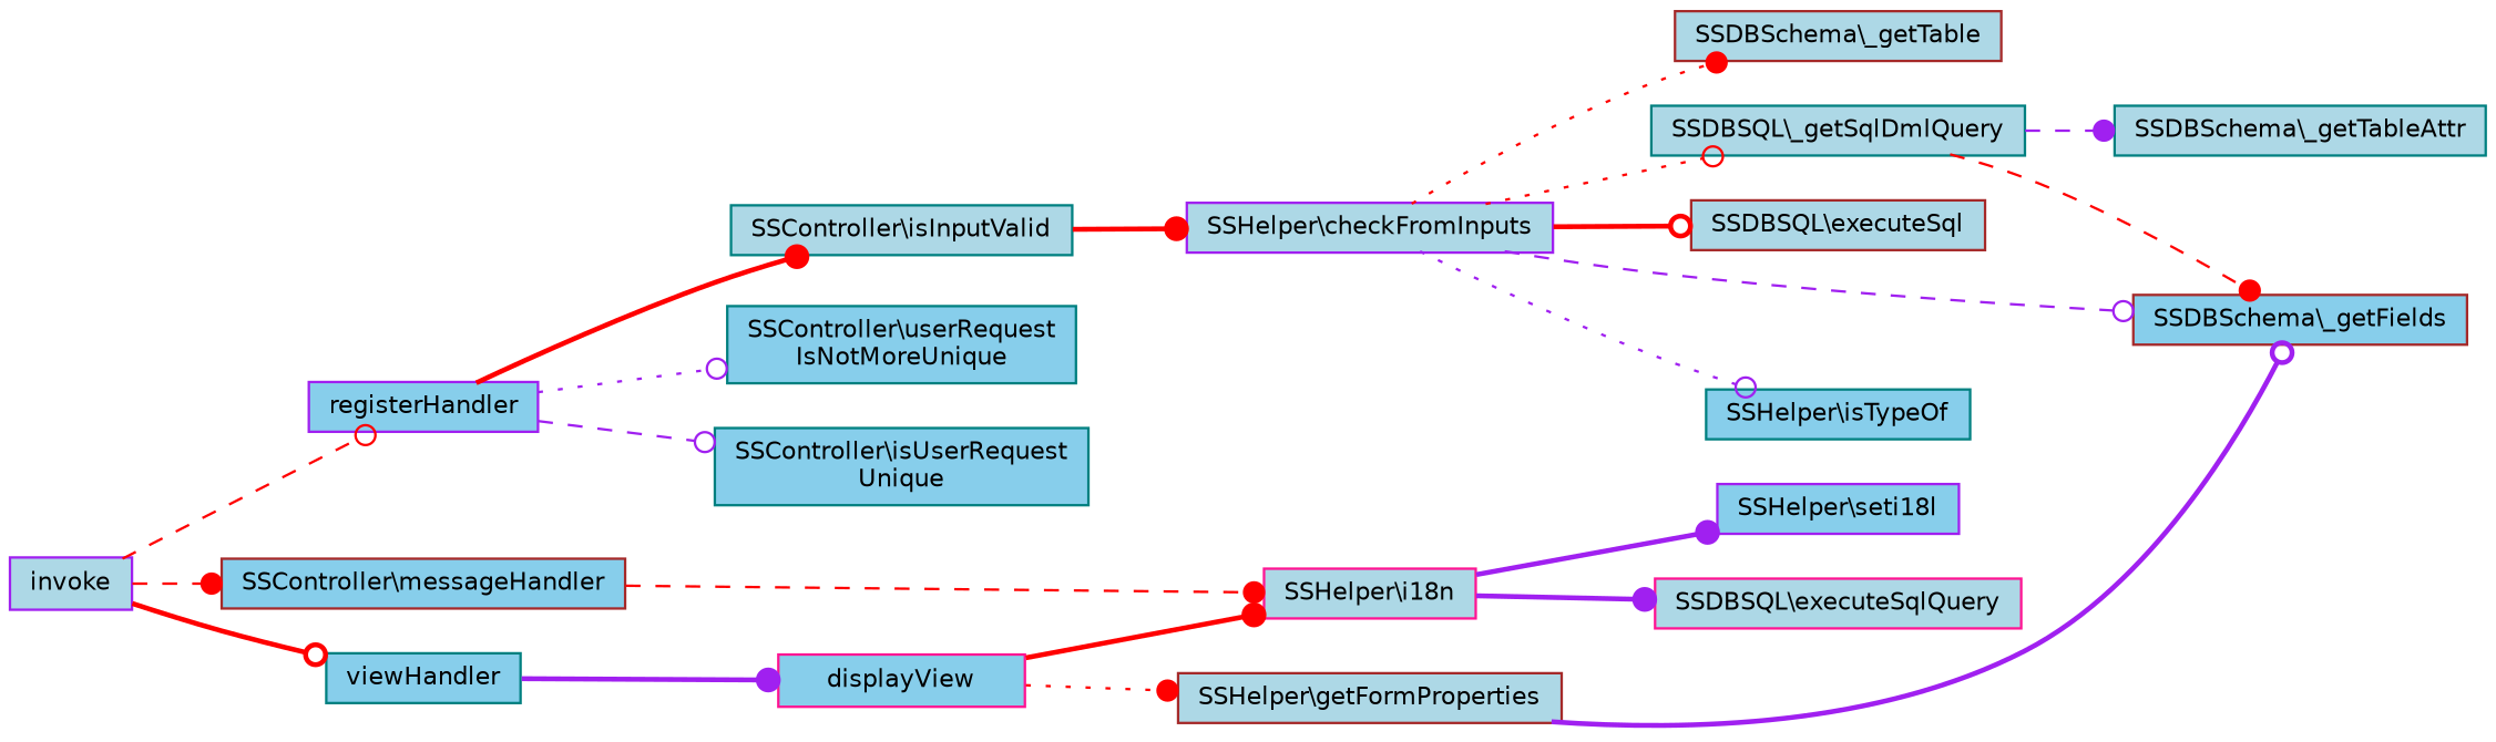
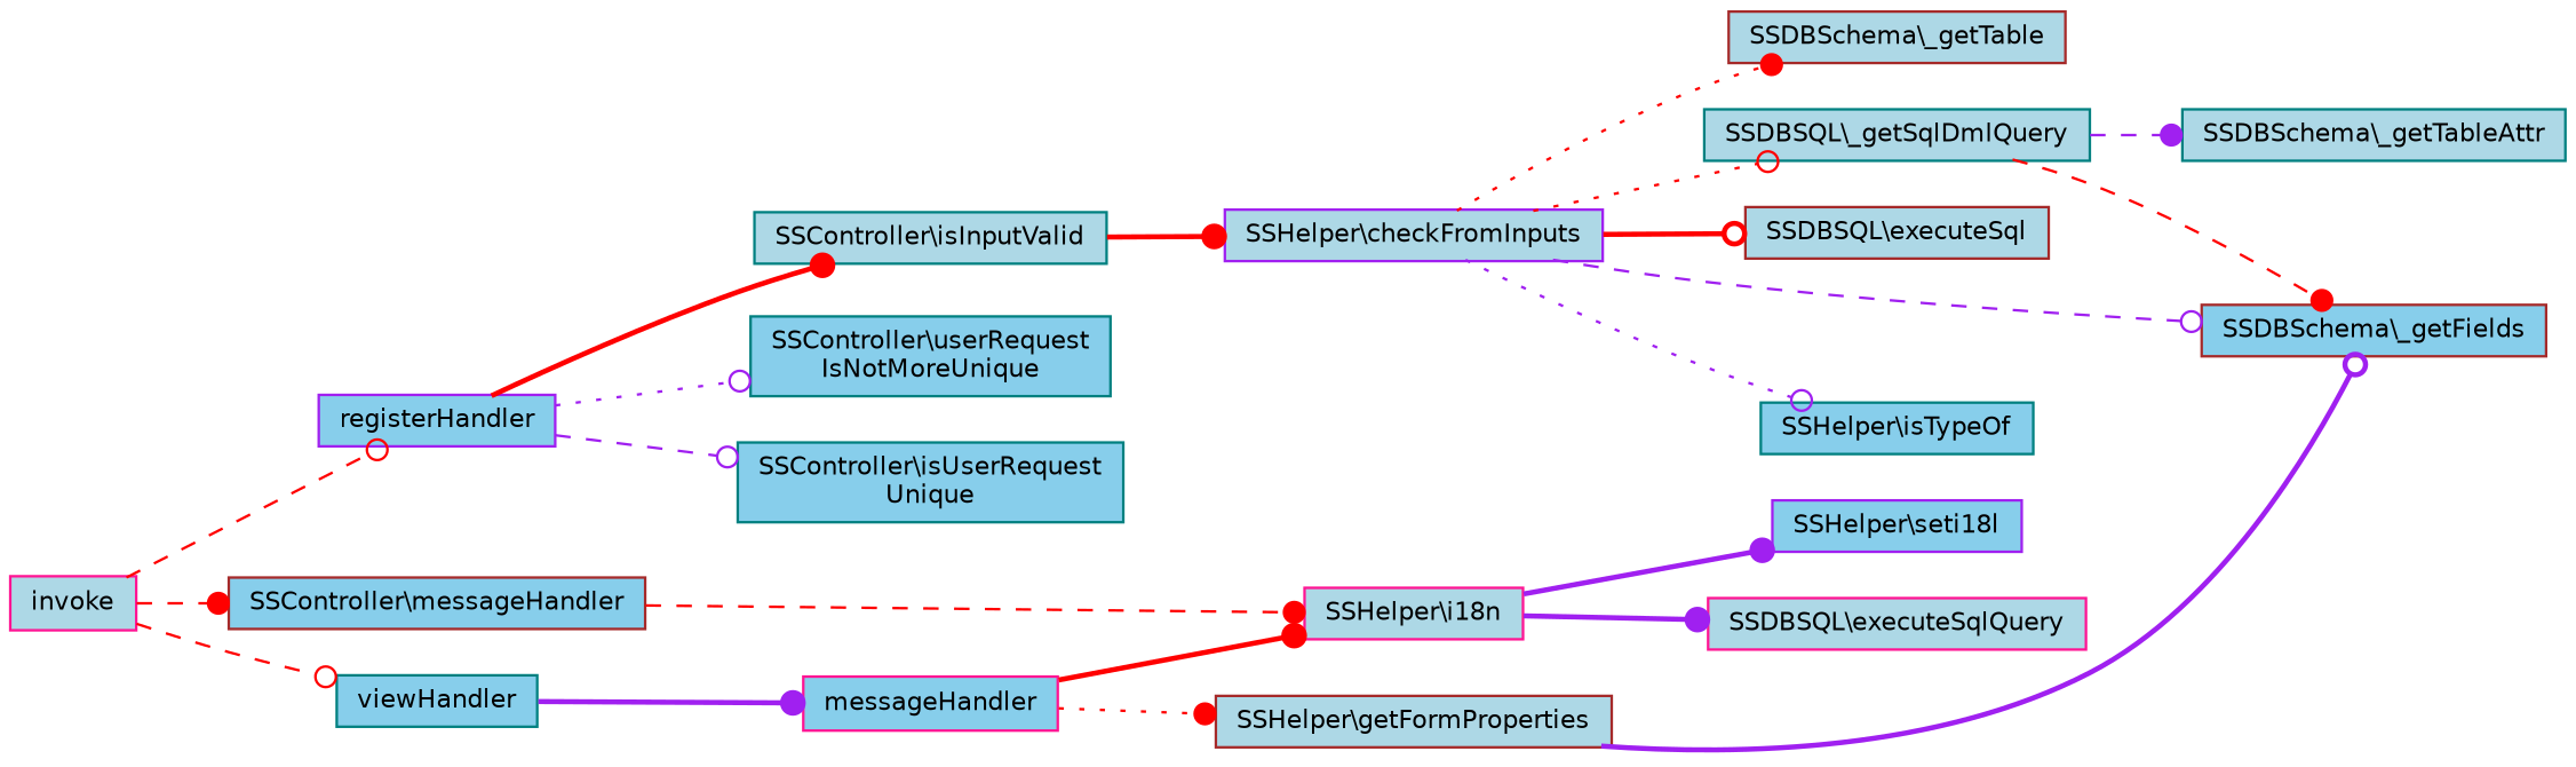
  digraph {
    rankdir=LR
    node [color=teal fillcolor=lightblue fontname=Helvetica fontsize=10 shape=record style=filled]
    edge [arrowhead=dot color=red fontname=Helvetica fontsize=10 labelfontname=Helvetica labelfontsize=10 style=dashed]
-   n1 [color=purple fontcolor=black height=0.2 label=invoke width=0.4]
+   n1 [color=deeppink fontcolor=black height=0.2 label=invoke width=0.4]
    n2 [color=purple fillcolor=skyblue height=0.2 label=registerHandler width=0.4]
    n3 [color=brown fillcolor=skyblue height=0.2 label="SSController\\messageHandler" width=0.4]
    n4 [fillcolor=skyblue height=0.2 label=viewHandler width=0.4]
    n5 [fillcolor=skyblue height=0.2 label="SSController\\isUserRequest\lUnique" width=0.4]
    n6 [height=0.2 label="SSController\\isInputValid" width=0.4]
    n7 [fillcolor=skyblue height=0.2 label="SSController\\userRequest\lIsNotMoreUnique" width=0.4]
    n8 [color=deeppink height=0.2 label="SSHelper\\i18n" width=0.4]
-   n9 [color=deeppink fillcolor=skyblue height=0.2 label=displayView width=0.4]
+   n9 [color=deeppink fillcolor=skyblue height=0.2 label=messageHandler width=0.4]
    n10 [color=purple height=0.2 label="SSHelper\\checkFromInputs" width=0.4]
    n11 [color=brown fillcolor=skyblue height=0.2 label="SSDBSchema\\_getFields" width=0.4]
    n12 [fillcolor=skyblue height=0.2 label="SSHelper\\isTypeOf" width=0.4]
    n13 [color=brown height=0.2 label="SSDBSchema\\_getTable" width=0.4]
    n14 [height=0.2 label="SSDBSQL\\_getSqlDmlQuery" width=0.4]
    n15 [color=brown height=0.2 label="SSDBSQL\\executeSql" width=0.4]
    n16 [height=0.2 label="SSDBSchema\\_getTableAttr" width=0.4]
    n17 [color=purple fillcolor=skyblue height=0.2 label="SSHelper\\seti18l" width=0.4]
    n18 [color=deeppink height=0.2 label="SSDBSQL\\executeSqlQuery" width=0.4]
    n19 [color=brown height=0.2 label="SSHelper\\getFormProperties" width=0.4]
    n1 -> n2 [arrowhead=odot]
    n1 -> n3
-   n1 -> n4 [arrowhead=odot style=bold]
+   n1 -> n4 [arrowhead=odot]
    n2 -> n5 [arrowhead=odot color=purple]
    n2 -> n6 [style=bold]
    n2 -> n7 [arrowhead=odot color=purple style=dotted]
    n3 -> n8
    n4 -> n9 [color=purple style=bold]
    n6 -> n10 [style=bold]
    n8 -> n17 [color=purple style=bold]
    n8 -> n18 [color=purple style=bold]
    n9 -> n8 [style=bold]
    n9 -> n19 [style=dotted]
    n10 -> n11 [arrowhead=odot color=purple]
    n10 -> n12 [arrowhead=odot color=purple style=dotted]
    n10 -> n13 [style=dotted]
    n10 -> n14 [arrowhead=odot style=dotted]
    n10 -> n15 [arrowhead=odot style=bold]
    n14 -> n11
    n14 -> n16 [color=purple]
    n19 -> n11 [arrowhead=odot color=purple style=bold]
  }
